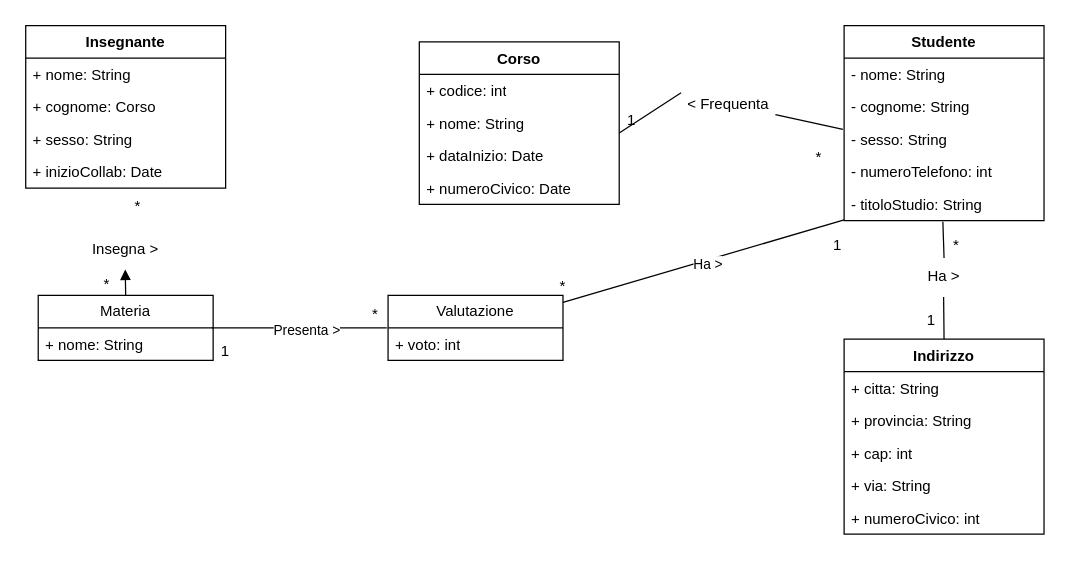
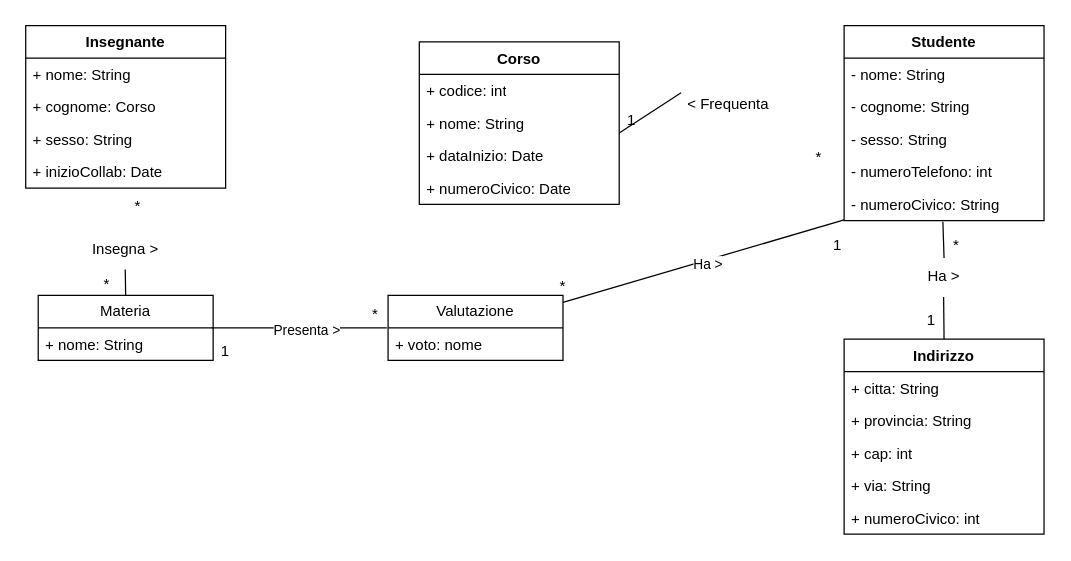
  <mxCell id="0" />
  <mxCell id="1" parent="0" />
  <mxCell id="2" value="Studente" style="swimlane;fontStyle=1;align=center;verticalAlign=top;childLayout=stackLayout;horizontal=1;startSize=26;horizontalStack=0;resizeParent=1;resizeParentMax=0;resizeLast=0;collapsible=1;marginBottom=0;whiteSpace=wrap;html=1;" vertex="1" parent="1"><mxGeometry x="675" y="20" width="160" height="156" as="geometry" /></mxCell>
  <mxCell id="3" value="- nome: String" style="text;strokeColor=none;fillColor=none;align=left;verticalAlign=top;spacingLeft=4;spacingRight=4;overflow=hidden;rotatable=0;points=[[0,0.5],[1,0.5]];portConstraint=eastwest;whiteSpace=wrap;html=1;" vertex="1" parent="2"><mxGeometry y="26" width="160" height="26" as="geometry" /></mxCell>
  <mxCell id="4" value="- cognome: String" style="text;strokeColor=none;fillColor=none;align=left;verticalAlign=top;spacingLeft=4;spacingRight=4;overflow=hidden;rotatable=0;points=[[0,0.5],[1,0.5]];portConstraint=eastwest;whiteSpace=wrap;html=1;" vertex="1" parent="2"><mxGeometry y="52" width="160" height="26" as="geometry" /></mxCell>
  <mxCell id="5" value="- sesso: String" style="text;strokeColor=none;fillColor=none;align=left;verticalAlign=top;spacingLeft=4;spacingRight=4;overflow=hidden;rotatable=0;points=[[0,0.5],[1,0.5]];portConstraint=eastwest;whiteSpace=wrap;html=1;" vertex="1" parent="2"><mxGeometry y="78" width="160" height="26" as="geometry" /></mxCell>
  <mxCell id="6" value="- numeroTelefono: int" style="text;strokeColor=none;fillColor=none;align=left;verticalAlign=top;spacingLeft=4;spacingRight=4;overflow=hidden;rotatable=0;points=[[0,0.5],[1,0.5]];portConstraint=eastwest;whiteSpace=wrap;html=1;" vertex="1" parent="2"><mxGeometry y="104" width="160" height="26" as="geometry" /></mxCell>
- <mxCell id="7" value="- titoloStudio: String" style="text;strokeColor=none;fillColor=none;align=left;verticalAlign=top;spacingLeft=4;spacingRight=4;overflow=hidden;rotatable=0;points=[[0,0.5],[1,0.5]];portConstraint=eastwest;whiteSpace=wrap;html=1;" vertex="1" parent="2"><mxGeometry y="130" width="160" height="26" as="geometry" /></mxCell>
+ <mxCell id="7" value="- numeroCivico: String" style="text;strokeColor=none;fillColor=none;align=left;verticalAlign=top;spacingLeft=4;spacingRight=4;overflow=hidden;rotatable=0;points=[[0,0.5],[1,0.5]];portConstraint=eastwest;whiteSpace=wrap;html=1;" vertex="1" parent="2"><mxGeometry y="130" width="160" height="26" as="geometry" /></mxCell>
  <mxCell id="8" value="Insegnante" style="swimlane;fontStyle=1;align=center;verticalAlign=top;childLayout=stackLayout;horizontal=1;startSize=26;horizontalStack=0;resizeParent=1;resizeParentMax=0;resizeLast=0;collapsible=1;marginBottom=0;whiteSpace=wrap;html=1;" vertex="1" parent="1"><mxGeometry x="20" y="20" width="160" height="130" as="geometry" /></mxCell>
  <mxCell id="9" value="+ nome: String" style="text;strokeColor=none;fillColor=none;align=left;verticalAlign=top;spacingLeft=4;spacingRight=4;overflow=hidden;rotatable=0;points=[[0,0.5],[1,0.5]];portConstraint=eastwest;whiteSpace=wrap;html=1;" vertex="1" parent="8"><mxGeometry y="26" width="160" height="26" as="geometry" /></mxCell>
  <mxCell id="10" value="+ cognome: Corso" style="text;strokeColor=none;fillColor=none;align=left;verticalAlign=top;spacingLeft=4;spacingRight=4;overflow=hidden;rotatable=0;points=[[0,0.5],[1,0.5]];portConstraint=eastwest;whiteSpace=wrap;html=1;" vertex="1" parent="8"><mxGeometry y="52" width="160" height="26" as="geometry" /></mxCell>
  <mxCell id="11" value="+ sesso: String" style="text;strokeColor=none;fillColor=none;align=left;verticalAlign=top;spacingLeft=4;spacingRight=4;overflow=hidden;rotatable=0;points=[[0,0.5],[1,0.5]];portConstraint=eastwest;whiteSpace=wrap;html=1;" vertex="1" parent="8"><mxGeometry y="78" width="160" height="26" as="geometry" /></mxCell>
  <mxCell id="12" value="+ inizioCollab: Date" style="text;strokeColor=none;fillColor=none;align=left;verticalAlign=top;spacingLeft=4;spacingRight=4;overflow=hidden;rotatable=0;points=[[0,0.5],[1,0.5]];portConstraint=eastwest;whiteSpace=wrap;html=1;" vertex="1" parent="8"><mxGeometry y="104" width="160" height="26" as="geometry" /></mxCell>
  <mxCell id="13" value="Corso" style="swimlane;fontStyle=1;align=center;verticalAlign=top;childLayout=stackLayout;horizontal=1;startSize=26;horizontalStack=0;resizeParent=1;resizeParentMax=0;resizeLast=0;collapsible=1;marginBottom=0;whiteSpace=wrap;html=1;" vertex="1" parent="1"><mxGeometry x="335" y="33" width="160" height="130" as="geometry" /></mxCell>
  <mxCell id="14" value="+ codice: int&lt;div&gt;&lt;br&gt;&lt;/div&gt;" style="text;strokeColor=none;fillColor=none;align=left;verticalAlign=top;spacingLeft=4;spacingRight=4;overflow=hidden;rotatable=0;points=[[0,0.5],[1,0.5]];portConstraint=eastwest;whiteSpace=wrap;html=1;" vertex="1" parent="13"><mxGeometry y="26" width="160" height="26" as="geometry" /></mxCell>
  <mxCell id="15" value="+ nome: String" style="text;strokeColor=none;fillColor=none;align=left;verticalAlign=top;spacingLeft=4;spacingRight=4;overflow=hidden;rotatable=0;points=[[0,0.5],[1,0.5]];portConstraint=eastwest;whiteSpace=wrap;html=1;" vertex="1" parent="13"><mxGeometry y="52" width="160" height="26" as="geometry" /></mxCell>
  <mxCell id="16" value="+ dataInizio: Date" style="text;strokeColor=none;fillColor=none;align=left;verticalAlign=top;spacingLeft=4;spacingRight=4;overflow=hidden;rotatable=0;points=[[0,0.5],[1,0.5]];portConstraint=eastwest;whiteSpace=wrap;html=1;" vertex="1" parent="13"><mxGeometry y="78" width="160" height="26" as="geometry" /></mxCell>
  <mxCell id="17" value="+ numeroCivico: Date" style="text;strokeColor=none;fillColor=none;align=left;verticalAlign=top;spacingLeft=4;spacingRight=4;overflow=hidden;rotatable=0;points=[[0,0.5],[1,0.5]];portConstraint=eastwest;whiteSpace=wrap;html=1;" vertex="1" parent="13"><mxGeometry y="104" width="160" height="26" as="geometry" /></mxCell>
  <mxCell id="18" value="Indirizzo" style="swimlane;fontStyle=1;align=center;verticalAlign=top;childLayout=stackLayout;horizontal=1;startSize=26;horizontalStack=0;resizeParent=1;resizeParentMax=0;resizeLast=0;collapsible=1;marginBottom=0;whiteSpace=wrap;html=1;" vertex="1" parent="1"><mxGeometry x="675" y="271" width="160" height="156" as="geometry" /></mxCell>
  <mxCell id="19" value="+ citta: String" style="text;strokeColor=none;fillColor=none;align=left;verticalAlign=top;spacingLeft=4;spacingRight=4;overflow=hidden;rotatable=0;points=[[0,0.5],[1,0.5]];portConstraint=eastwest;whiteSpace=wrap;html=1;" vertex="1" parent="18"><mxGeometry y="26" width="160" height="26" as="geometry" /></mxCell>
  <mxCell id="20" value="+ provincia: String" style="text;strokeColor=none;fillColor=none;align=left;verticalAlign=top;spacingLeft=4;spacingRight=4;overflow=hidden;rotatable=0;points=[[0,0.5],[1,0.5]];portConstraint=eastwest;whiteSpace=wrap;html=1;" vertex="1" parent="18"><mxGeometry y="52" width="160" height="26" as="geometry" /></mxCell>
  <mxCell id="21" value="+ cap: int" style="text;strokeColor=none;fillColor=none;align=left;verticalAlign=top;spacingLeft=4;spacingRight=4;overflow=hidden;rotatable=0;points=[[0,0.5],[1,0.5]];portConstraint=eastwest;whiteSpace=wrap;html=1;" vertex="1" parent="18"><mxGeometry y="78" width="160" height="26" as="geometry" /></mxCell>
  <mxCell id="22" value="+ via: String" style="text;strokeColor=none;fillColor=none;align=left;verticalAlign=top;spacingLeft=4;spacingRight=4;overflow=hidden;rotatable=0;points=[[0,0.5],[1,0.5]];portConstraint=eastwest;whiteSpace=wrap;html=1;" vertex="1" parent="18"><mxGeometry y="104" width="160" height="26" as="geometry" /></mxCell>
  <mxCell id="23" value="+ numeroCivico: int" style="text;strokeColor=none;fillColor=none;align=left;verticalAlign=top;spacingLeft=4;spacingRight=4;overflow=hidden;rotatable=0;points=[[0,0.5],[1,0.5]];portConstraint=eastwest;whiteSpace=wrap;html=1;" vertex="1" parent="18"><mxGeometry y="130" width="160" height="26" as="geometry" /></mxCell>
  <mxCell id="24" value="Materia" style="swimlane;fontStyle=0;childLayout=stackLayout;horizontal=1;startSize=26;fillColor=none;horizontalStack=0;resizeParent=1;resizeParentMax=0;resizeLast=0;collapsible=1;marginBottom=0;whiteSpace=wrap;html=1;" vertex="1" parent="1"><mxGeometry x="30" y="236" width="140" height="52" as="geometry" /></mxCell>
  <mxCell id="25" value="+ nome: String" style="text;strokeColor=none;fillColor=none;align=left;verticalAlign=top;spacingLeft=4;spacingRight=4;overflow=hidden;rotatable=0;points=[[0,0.5],[1,0.5]];portConstraint=eastwest;whiteSpace=wrap;html=1;" vertex="1" parent="24"><mxGeometry y="26" width="140" height="26" as="geometry" /></mxCell>
- <mxCell id="26" value="" style="endArrow=block;html=1;rounded=0;exitX=0.5;exitY=0;exitDx=0;exitDy=0;entryX=0.494;entryY=1.038;entryDx=0;entryDy=0;entryPerimeter=0;" edge="1" parent="1" source="24" target="27"><mxGeometry width="50" height="50" relative="1" as="geometry"><mxPoint x="100" y="236" as="sourcePoint" /><mxPoint x="99" y="151" as="targetPoint" /></mxGeometry></mxCell>
+ <mxCell id="26" value="" style="endArrow=none;html=1;rounded=0;exitX=0.5;exitY=0;exitDx=0;exitDy=0;entryX=0.494;entryY=1.038;entryDx=0;entryDy=0;entryPerimeter=0;" edge="1" parent="1" source="24" target="27"><mxGeometry width="50" height="50" relative="1" as="geometry"><mxPoint x="100" y="236" as="sourcePoint" /><mxPoint x="99" y="151" as="targetPoint" /></mxGeometry></mxCell>
  <mxCell id="27" value="Insegna &amp;gt;" style="text;strokeColor=none;align=center;fillColor=none;html=1;verticalAlign=middle;whiteSpace=wrap;rounded=0;" vertex="1" parent="1"><mxGeometry x="70" y="184" width="60" height="30" as="geometry" /></mxCell>
- <mxCell id="28" value="" style="endArrow=none;html=1;rounded=0;entryX=-0.006;entryY=0.192;entryDx=0;entryDy=0;entryPerimeter=0;" edge="1" parent="1" source="30" target="5"><mxGeometry width="50" height="50" relative="1" as="geometry"><mxPoint x="495" y="106" as="sourcePoint" /><mxPoint x="1094" y="174" as="targetPoint" /></mxGeometry></mxCell>
  <mxCell id="29" value="" style="endArrow=none;html=1;rounded=0;entryX=-0.006;entryY=0.192;entryDx=0;entryDy=0;entryPerimeter=0;" edge="1" parent="1" target="30"><mxGeometry width="50" height="50" relative="1" as="geometry"><mxPoint x="495" y="106" as="sourcePoint" /><mxPoint x="674" y="103" as="targetPoint" /></mxGeometry></mxCell>
  <mxCell id="30" value="&amp;lt; Frequenta" style="text;strokeColor=none;align=center;fillColor=none;html=1;verticalAlign=middle;whiteSpace=wrap;rounded=0;" vertex="1" parent="1"><mxGeometry x="545" y="68" width="75" height="30" as="geometry" /></mxCell>
  <mxCell id="31" value="1" style="text;strokeColor=none;align=center;fillColor=none;html=1;verticalAlign=middle;whiteSpace=wrap;rounded=0;" vertex="1" parent="1"><mxGeometry x="475" y="81" width="60" height="30" as="geometry" /></mxCell>
  <mxCell id="32" value="*" style="text;strokeColor=none;align=center;fillColor=none;html=1;verticalAlign=middle;whiteSpace=wrap;rounded=0;" vertex="1" parent="1"><mxGeometry x="625" y="111" width="60" height="30" as="geometry" /></mxCell>
  <mxCell id="33" value="" style="endArrow=none;html=1;rounded=0;entryX=0.494;entryY=1.038;entryDx=0;entryDy=0;entryPerimeter=0;exitX=0.5;exitY=0;exitDx=0;exitDy=0;" edge="1" parent="1" source="37" target="7"><mxGeometry width="50" height="50" relative="1" as="geometry"><mxPoint x="615" y="120" as="sourcePoint" /><mxPoint x="684" y="113" as="targetPoint" /></mxGeometry></mxCell>
  <mxCell id="34" value="*" style="text;strokeColor=none;align=center;fillColor=none;html=1;verticalAlign=middle;whiteSpace=wrap;rounded=0;" vertex="1" parent="1"><mxGeometry x="735" y="181" width="60" height="30" as="geometry" /></mxCell>
  <mxCell id="35" value="1" style="text;strokeColor=none;align=center;fillColor=none;html=1;verticalAlign=middle;whiteSpace=wrap;rounded=0;" vertex="1" parent="1"><mxGeometry x="715" y="241" width="60" height="30" as="geometry" /></mxCell>
  <mxCell id="36" value="" style="endArrow=none;html=1;rounded=0;entryX=0.494;entryY=1.038;entryDx=0;entryDy=0;entryPerimeter=0;exitX=0.5;exitY=0;exitDx=0;exitDy=0;" edge="1" parent="1" source="18" target="37"><mxGeometry width="50" height="50" relative="1" as="geometry"><mxPoint x="755" y="271" as="sourcePoint" /><mxPoint x="754" y="177" as="targetPoint" /></mxGeometry></mxCell>
  <mxCell id="37" value="Ha &amp;gt;" style="text;strokeColor=none;align=center;fillColor=none;html=1;verticalAlign=middle;whiteSpace=wrap;rounded=0;" vertex="1" parent="1"><mxGeometry x="725" y="206" width="60" height="30" as="geometry" /></mxCell>
  <mxCell id="38" value="*" style="text;strokeColor=none;align=center;fillColor=none;html=1;verticalAlign=middle;whiteSpace=wrap;rounded=0;" vertex="1" parent="1"><mxGeometry x="80" y="150" width="60" height="30" as="geometry" /></mxCell>
  <mxCell id="39" value="*" style="text;strokeColor=none;align=center;fillColor=none;html=1;verticalAlign=middle;whiteSpace=wrap;rounded=0;" vertex="1" parent="1"><mxGeometry x="55" y="212" width="60" height="30" as="geometry" /></mxCell>
  <mxCell id="40" value="Valutazione" style="swimlane;fontStyle=0;childLayout=stackLayout;horizontal=1;startSize=26;fillColor=none;horizontalStack=0;resizeParent=1;resizeParentMax=0;resizeLast=0;collapsible=1;marginBottom=0;whiteSpace=wrap;html=1;" vertex="1" parent="1"><mxGeometry x="310" y="236" width="140" height="52" as="geometry" /></mxCell>
- <mxCell id="41" value="+ voto: int" style="text;strokeColor=none;fillColor=none;align=left;verticalAlign=top;spacingLeft=4;spacingRight=4;overflow=hidden;rotatable=0;points=[[0,0.5],[1,0.5]];portConstraint=eastwest;whiteSpace=wrap;html=1;" vertex="1" parent="40"><mxGeometry y="26" width="140" height="26" as="geometry" /></mxCell>
+ <mxCell id="41" value="+ voto: nome" style="text;strokeColor=none;fillColor=none;align=left;verticalAlign=top;spacingLeft=4;spacingRight=4;overflow=hidden;rotatable=0;points=[[0,0.5],[1,0.5]];portConstraint=eastwest;whiteSpace=wrap;html=1;" vertex="1" parent="40"><mxGeometry y="26" width="140" height="26" as="geometry" /></mxCell>
  <mxCell id="42" value="" style="endArrow=none;html=1;rounded=0;" edge="1" parent="1"><mxGeometry width="50" height="50" relative="1" as="geometry"><mxPoint x="309" y="262" as="sourcePoint" /><mxPoint x="169" y="262" as="targetPoint" /></mxGeometry></mxCell>
  <mxCell id="43" value="Presenta &amp;gt;" style="edgeLabel;html=1;align=center;verticalAlign=middle;resizable=0;points=[];" vertex="1" connectable="0" parent="42"><mxGeometry x="-0.143" y="1" relative="1" as="geometry"><mxPoint x="-5" as="offset" /></mxGeometry></mxCell>
  <mxCell id="44" value="*" style="text;strokeColor=none;align=center;fillColor=none;html=1;verticalAlign=middle;whiteSpace=wrap;rounded=0;" vertex="1" parent="1"><mxGeometry x="270" y="236" width="60" height="30" as="geometry" /></mxCell>
  <mxCell id="45" value="1" style="text;strokeColor=none;align=center;fillColor=none;html=1;verticalAlign=middle;whiteSpace=wrap;rounded=0;" vertex="1" parent="1"><mxGeometry x="150" y="266" width="60" height="30" as="geometry" /></mxCell>
  <mxCell id="46" value="" style="endArrow=none;html=1;rounded=0;" edge="1" parent="1" source="40"><mxGeometry width="50" height="50" relative="1" as="geometry"><mxPoint x="439.451" y="278.51" as="sourcePoint" /><mxPoint x="675" y="175.497" as="targetPoint" /></mxGeometry></mxCell>
  <mxCell id="47" value="Ha &amp;gt;" style="edgeLabel;html=1;align=center;verticalAlign=middle;resizable=0;points=[];" vertex="1" connectable="0" parent="46"><mxGeometry x="0.014" y="-3" relative="1" as="geometry"><mxPoint as="offset" /></mxGeometry></mxCell>
  <mxCell id="48" value="*" style="text;strokeColor=none;align=center;fillColor=none;html=1;verticalAlign=middle;whiteSpace=wrap;rounded=0;" vertex="1" parent="1"><mxGeometry x="420" y="214" width="60" height="30" as="geometry" /></mxCell>
  <mxCell id="49" value="1" style="text;strokeColor=none;align=center;fillColor=none;html=1;verticalAlign=middle;whiteSpace=wrap;rounded=0;" vertex="1" parent="1"><mxGeometry x="640" y="181" width="60" height="30" as="geometry" /></mxCell>
